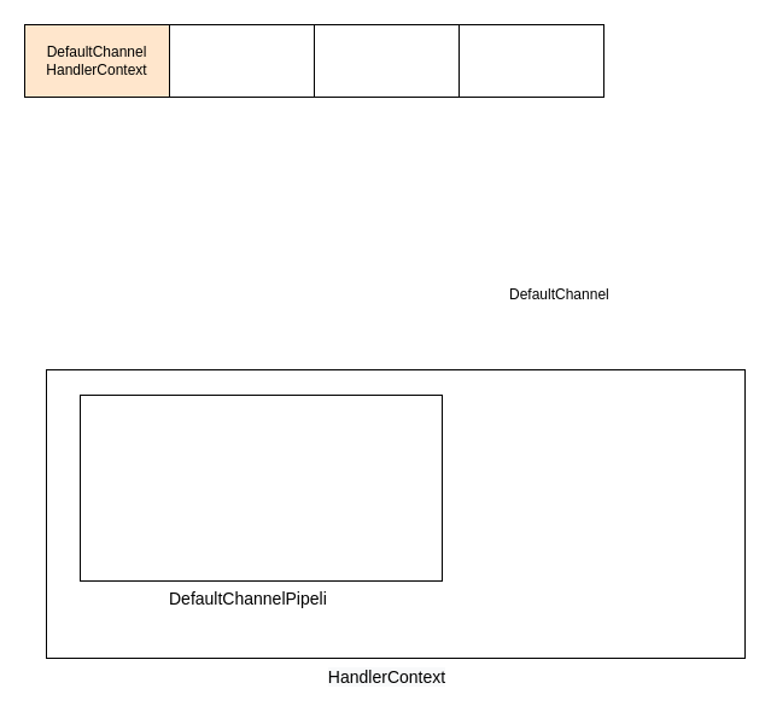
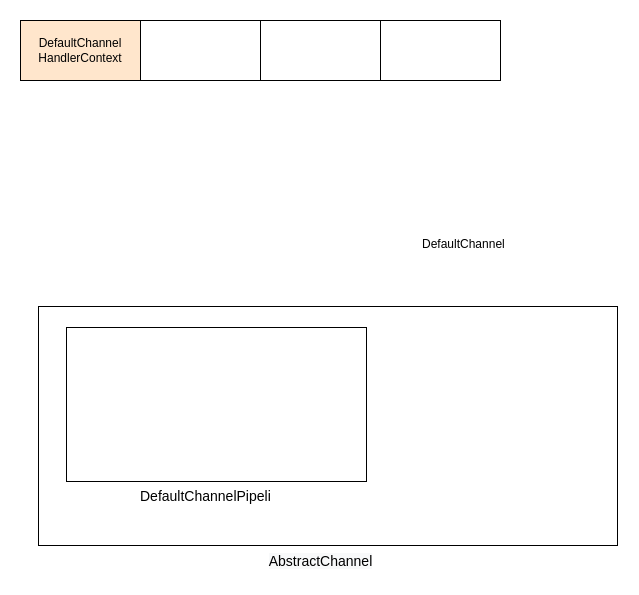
  <mxCell id="0" />
  <mxCell id="1" parent="0" />
  <mxCell id="2" value="DefaultChannel&lt;br&gt;HandlerContext" style="rounded=0;whiteSpace=wrap;html=1;fillColor=#ffe6cc;" parent="1" vertex="1"><mxGeometry x="20" y="20" width="120" height="60" as="geometry" /></mxCell>
  <mxCell id="3" value="" style="rounded=0;whiteSpace=wrap;html=1;" parent="1" vertex="1"><mxGeometry x="380" y="20" width="120" height="60" as="geometry" /></mxCell>
  <mxCell id="4" value="" style="rounded=0;whiteSpace=wrap;html=1;" parent="1" vertex="1"><mxGeometry x="260" y="20" width="120" height="60" as="geometry" /></mxCell>
  <mxCell id="5" value="&lt;span style=&quot;color: rgba(0 , 0 , 0 , 0) ; font-family: monospace ; font-size: 0px&quot;&gt;%3CmxGraphModel%3E%3Croot%3E%3CmxCell%20id%3D%220%22%2F%3E%3CmxCell%20id%3D%221%22%20parent%3D%220%22%2F%3E%3CmxCell%20id%3D%222%22%20value%3D%22DefaultChannel%26lt%3Bbr%26gt%3BHandlerContext%22%20style%3D%22rounded%3D0%3BwhiteSpace%3Dwrap%3Bhtml%3D1%3B%22%20vertex%3D%221%22%20parent%3D%221%22%3E%3CmxGeometry%20x%3D%22130%22%20y%3D%22170%22%20width%3D%22120%22%20height%3D%2260%22%20as%3D%22geometry%22%2F%3E%3C%2FmxCell%3E%3C%2Froot%3E%3C%2FmxGraphModel%3E&lt;/span&gt;&lt;span style=&quot;color: rgba(0 , 0 , 0 , 0) ; font-family: monospace ; font-size: 0px&quot;&gt;%3CmxGraphModel%3E%3Croot%3E%3CmxCell%20id%3D%220%22%2F%3E%3CmxCell%20id%3D%221%22%20parent%3D%220%22%2F%3E%3CmxCell%20id%3D%222%22%20value%3D%22DefaultChannel%26lt%3Bbr%26gt%3BHandlerContext%22%20style%3D%22rounded%3D0%3BwhiteSpace%3Dwrap%3Bhtml%3D1%3B%22%20vertex%3D%221%22%20parent%3D%221%22%3E%3CmxGeometry%20x%3D%22130%22%20y%3D%22170%22%20width%3D%22120%22%20height%3D%2260%22%20as%3D%22geometry%22%2F%3E%3C%2FmxCell%3E%3C%2Froot%3E%3C%2FmxGraphModel%3E&lt;/span&gt;" style="rounded=0;whiteSpace=wrap;html=1;" parent="1" vertex="1"><mxGeometry x="140" y="20" width="120" height="60" as="geometry" /></mxCell>
  <mxCell id="6" value="DefaultChannel" style="text;whiteSpace=wrap;html=1;" parent="1" vertex="1"><mxGeometry x="420.002" y="229.997" width="120" height="28" as="geometry" /></mxCell>
  <mxCell id="7" value="" style="rounded=0;whiteSpace=wrap;html=1;sketch=0;" parent="1" vertex="1"><mxGeometry x="38" y="306" width="579" height="239" as="geometry" /></mxCell>
  <mxCell id="8" value="" style="rounded=0;whiteSpace=wrap;html=1;" parent="1" vertex="1"><mxGeometry x="66" y="327" width="300" height="154" as="geometry" /></mxCell>
- <mxCell id="9" value="&lt;font style=&quot;font-size: 14px&quot;&gt;&lt;br&gt;&lt;span style=&quot;color: rgb(0, 0, 0); font-family: helvetica; font-style: normal; font-weight: 400; letter-spacing: normal; text-indent: 0px; text-transform: none; word-spacing: 0px; background-color: rgb(248, 249, 250); float: none; display: inline;&quot;&gt;HandlerContext&lt;/span&gt;&lt;br&gt;&lt;/font&gt;" style="text;html=1;strokeColor=none;fillColor=none;align=center;verticalAlign=middle;whiteSpace=wrap;rounded=0;" parent="1" vertex="1"><mxGeometry x="253.5" y="531" width="133" height="42" as="geometry" /></mxCell>
+ <mxCell id="9" value="&lt;font style=&quot;font-size: 14px&quot;&gt;&lt;br&gt;&lt;span style=&quot;color: rgb(0, 0, 0); font-family: helvetica; font-style: normal; font-weight: 400; letter-spacing: normal; text-indent: 0px; text-transform: none; word-spacing: 0px; background-color: rgb(248, 249, 250); float: none; display: inline;&quot;&gt;AbstractChannel&lt;/span&gt;&lt;br&gt;&lt;/font&gt;" style="text;html=1;strokeColor=none;fillColor=none;align=center;verticalAlign=middle;whiteSpace=wrap;rounded=0;" parent="1" vertex="1"><mxGeometry x="253.5" y="531" width="133" height="42" as="geometry" /></mxCell>
  <mxCell id="10" value="&lt;h1&gt;&lt;span style=&quot;font-weight: 400&quot;&gt;&lt;font style=&quot;font-size: 14px&quot;&gt;DefaultChannelPipeline&lt;/font&gt;&lt;/span&gt;&lt;br&gt;&lt;/h1&gt;" style="text;html=1;strokeColor=none;fillColor=none;spacing=5;spacingTop=-20;whiteSpace=wrap;overflow=hidden;rounded=0;fontSize=14;" vertex="1" parent="1"><mxGeometry x="135" y="466" width="139" height="45" as="geometry" /></mxCell>
